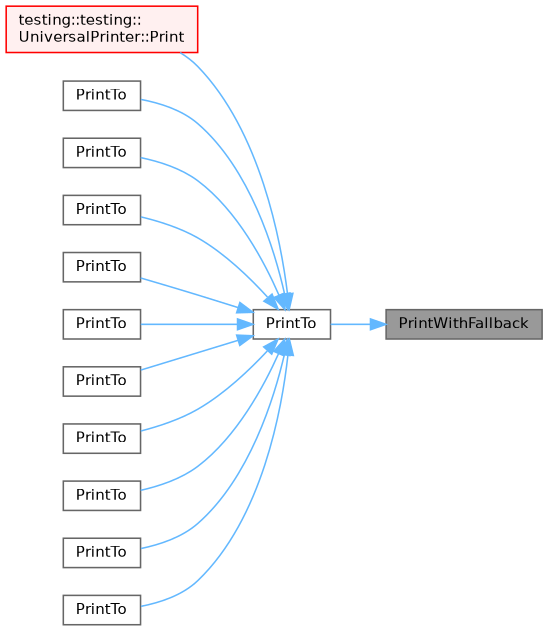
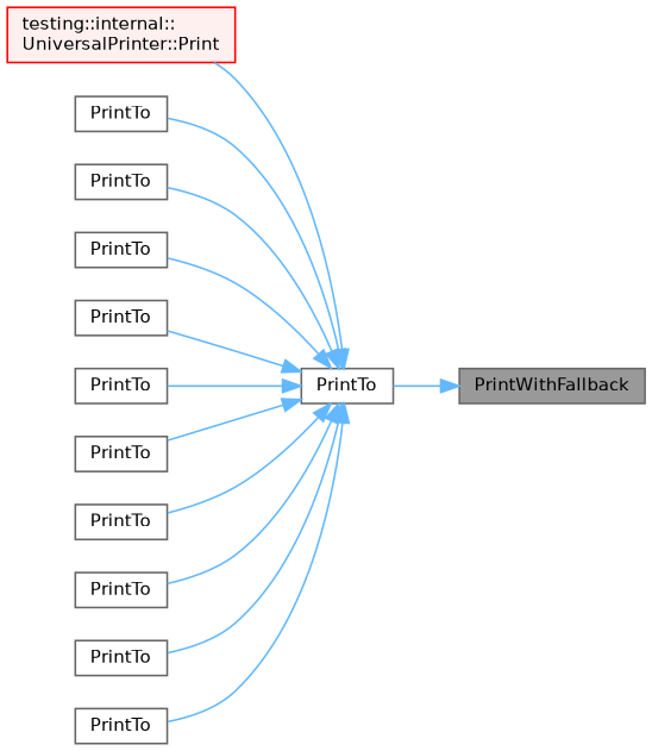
  digraph {
    rankdir=RL
    node [color=grey40 fillcolor=white fontname=Helvetica fontsize=10 shape=box style=filled]
    edge [color=steelblue1 dir=back fontname=Helvetica fontsize=10 labelfontname=Helvetica labelfontsize=10 style=solid]
    n1 [color=gray40 fillcolor=grey60 fontcolor=black height=0.2 label=PrintWithFallback width=0.4]
    n2 [height=0.2 label=PrintTo width=0.4]
-   n3 [color=red fillcolor="#FFF0F0" height=0.2 label="testing::testing::\lUniversalPrinter::Print" width=0.4]
+   n3 [color=red fillcolor="#FFF0F0" height=0.2 label="testing::internal::\lUniversalPrinter::Print" width=0.4]
    n4 [height=0.2 label=PrintTo width=0.4]
    n5 [height=0.2 label=PrintTo width=0.4]
    n6 [height=0.2 label=PrintTo width=0.4]
    n7 [height=0.2 label=PrintTo width=0.4]
    n8 [height=0.2 label=PrintTo width=0.4]
    n9 [height=0.2 label=PrintTo width=0.4]
    n10 [height=0.2 label=PrintTo width=0.4]
    n11 [height=0.2 label=PrintTo width=0.4]
    n12 [height=0.2 label=PrintTo width=0.4]
    n13 [height=0.2 label=PrintTo width=0.4]
    n1 -> n2
    n2 -> n3
    n2 -> n4
    n2 -> n5
    n2 -> n6
    n2 -> n7
    n2 -> n8
    n2 -> n9
    n2 -> n10
    n2 -> n11
    n2 -> n12
    n2 -> n13
  }
